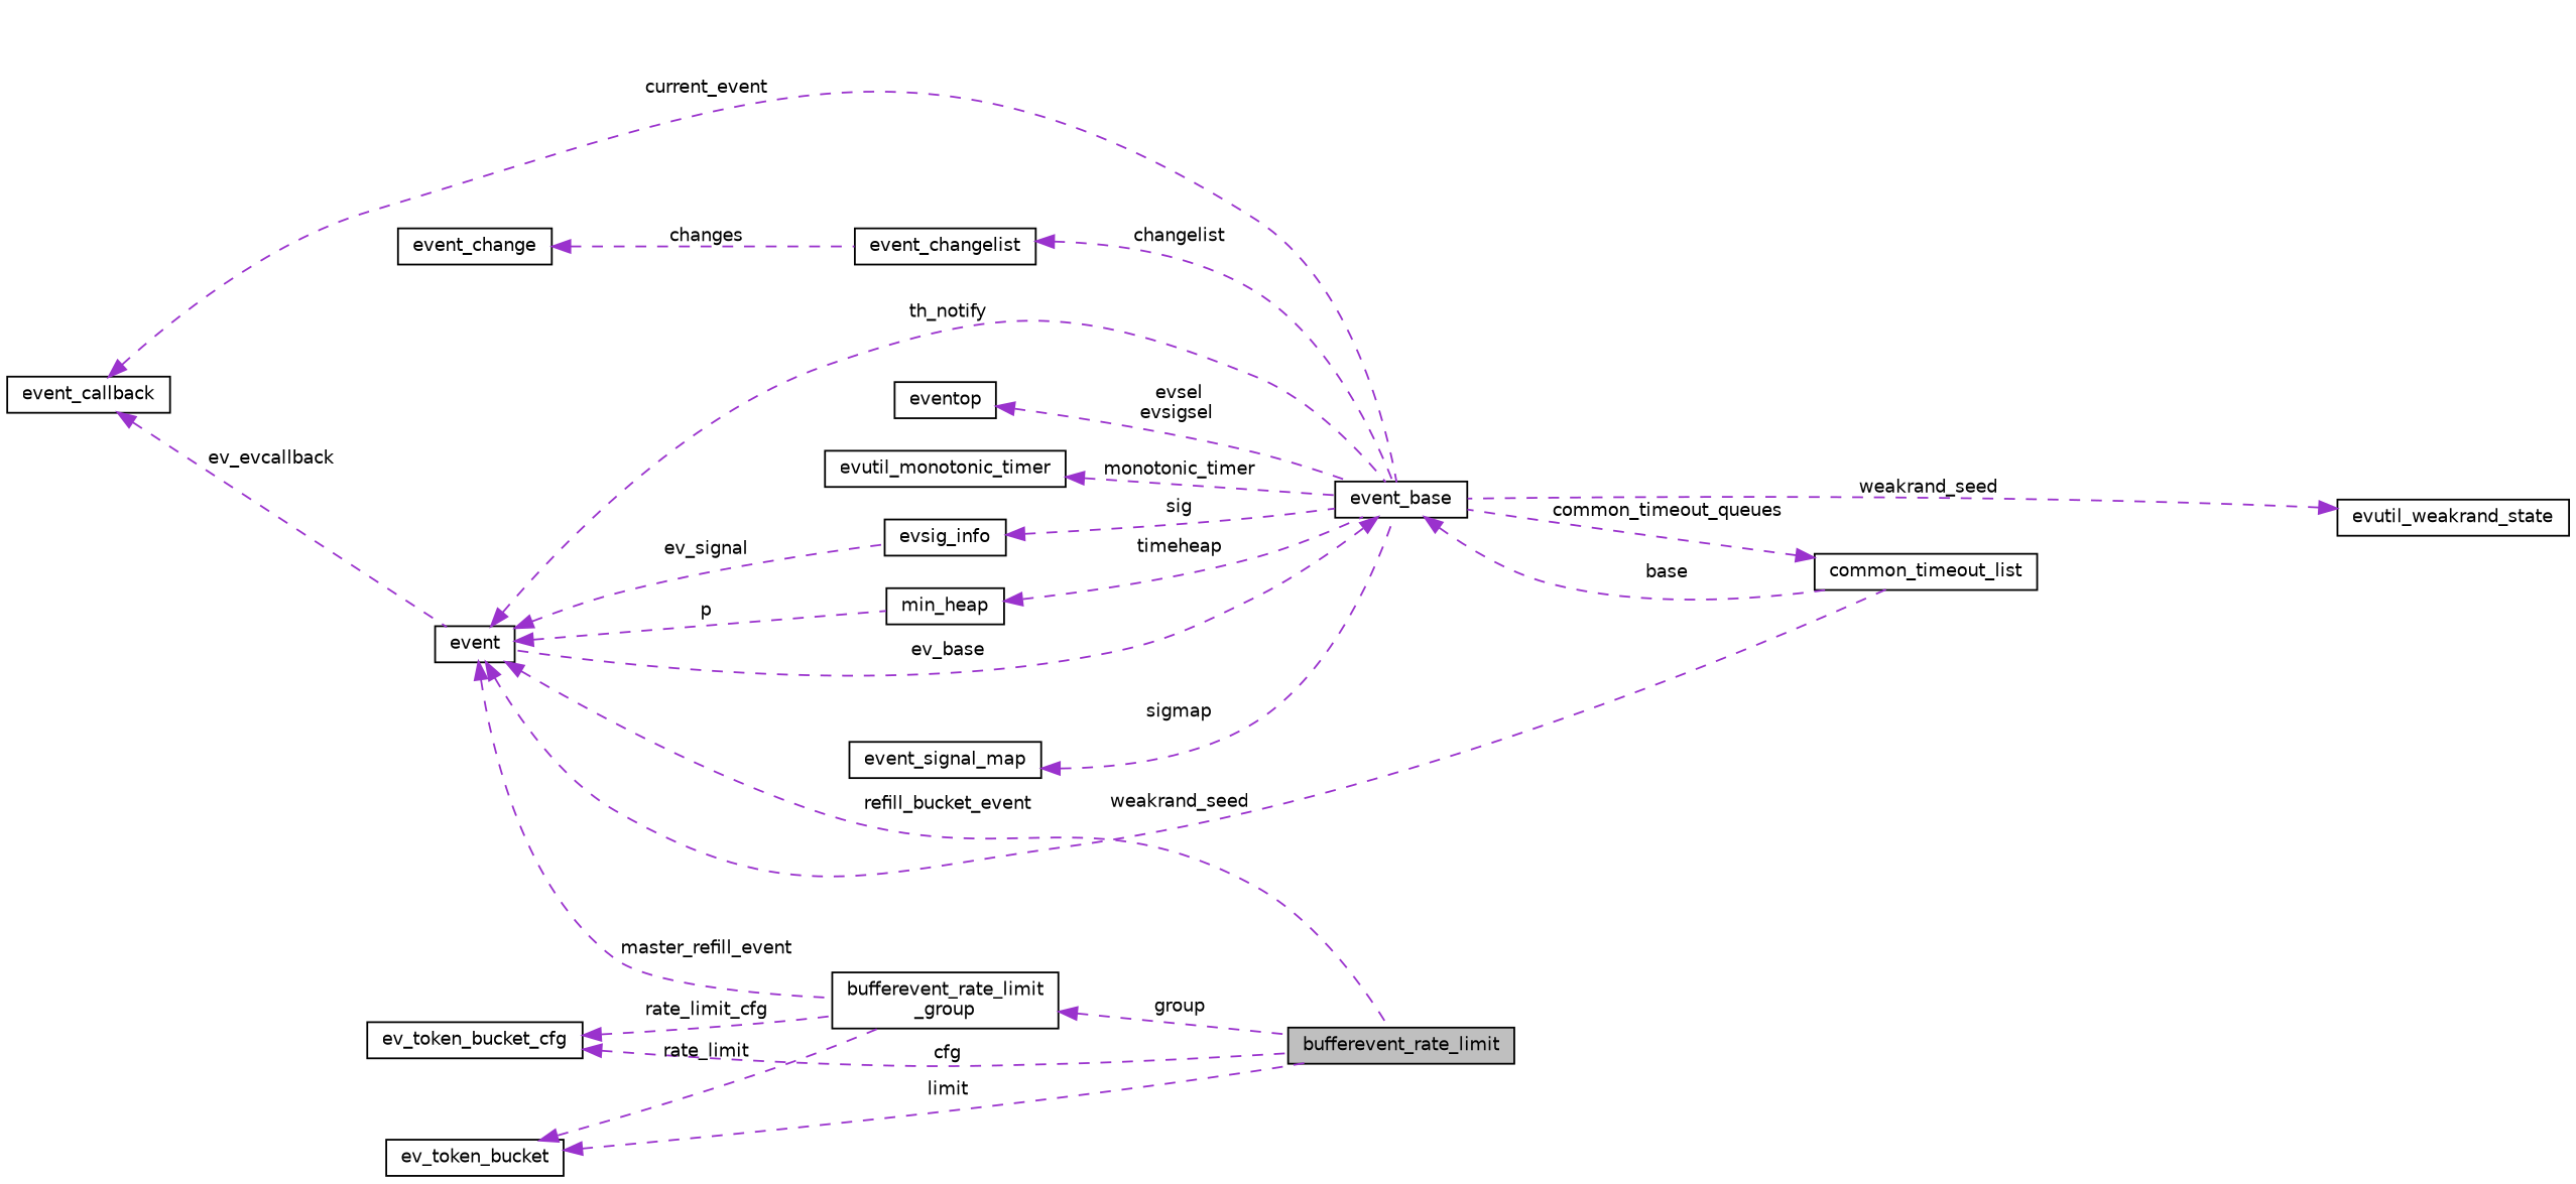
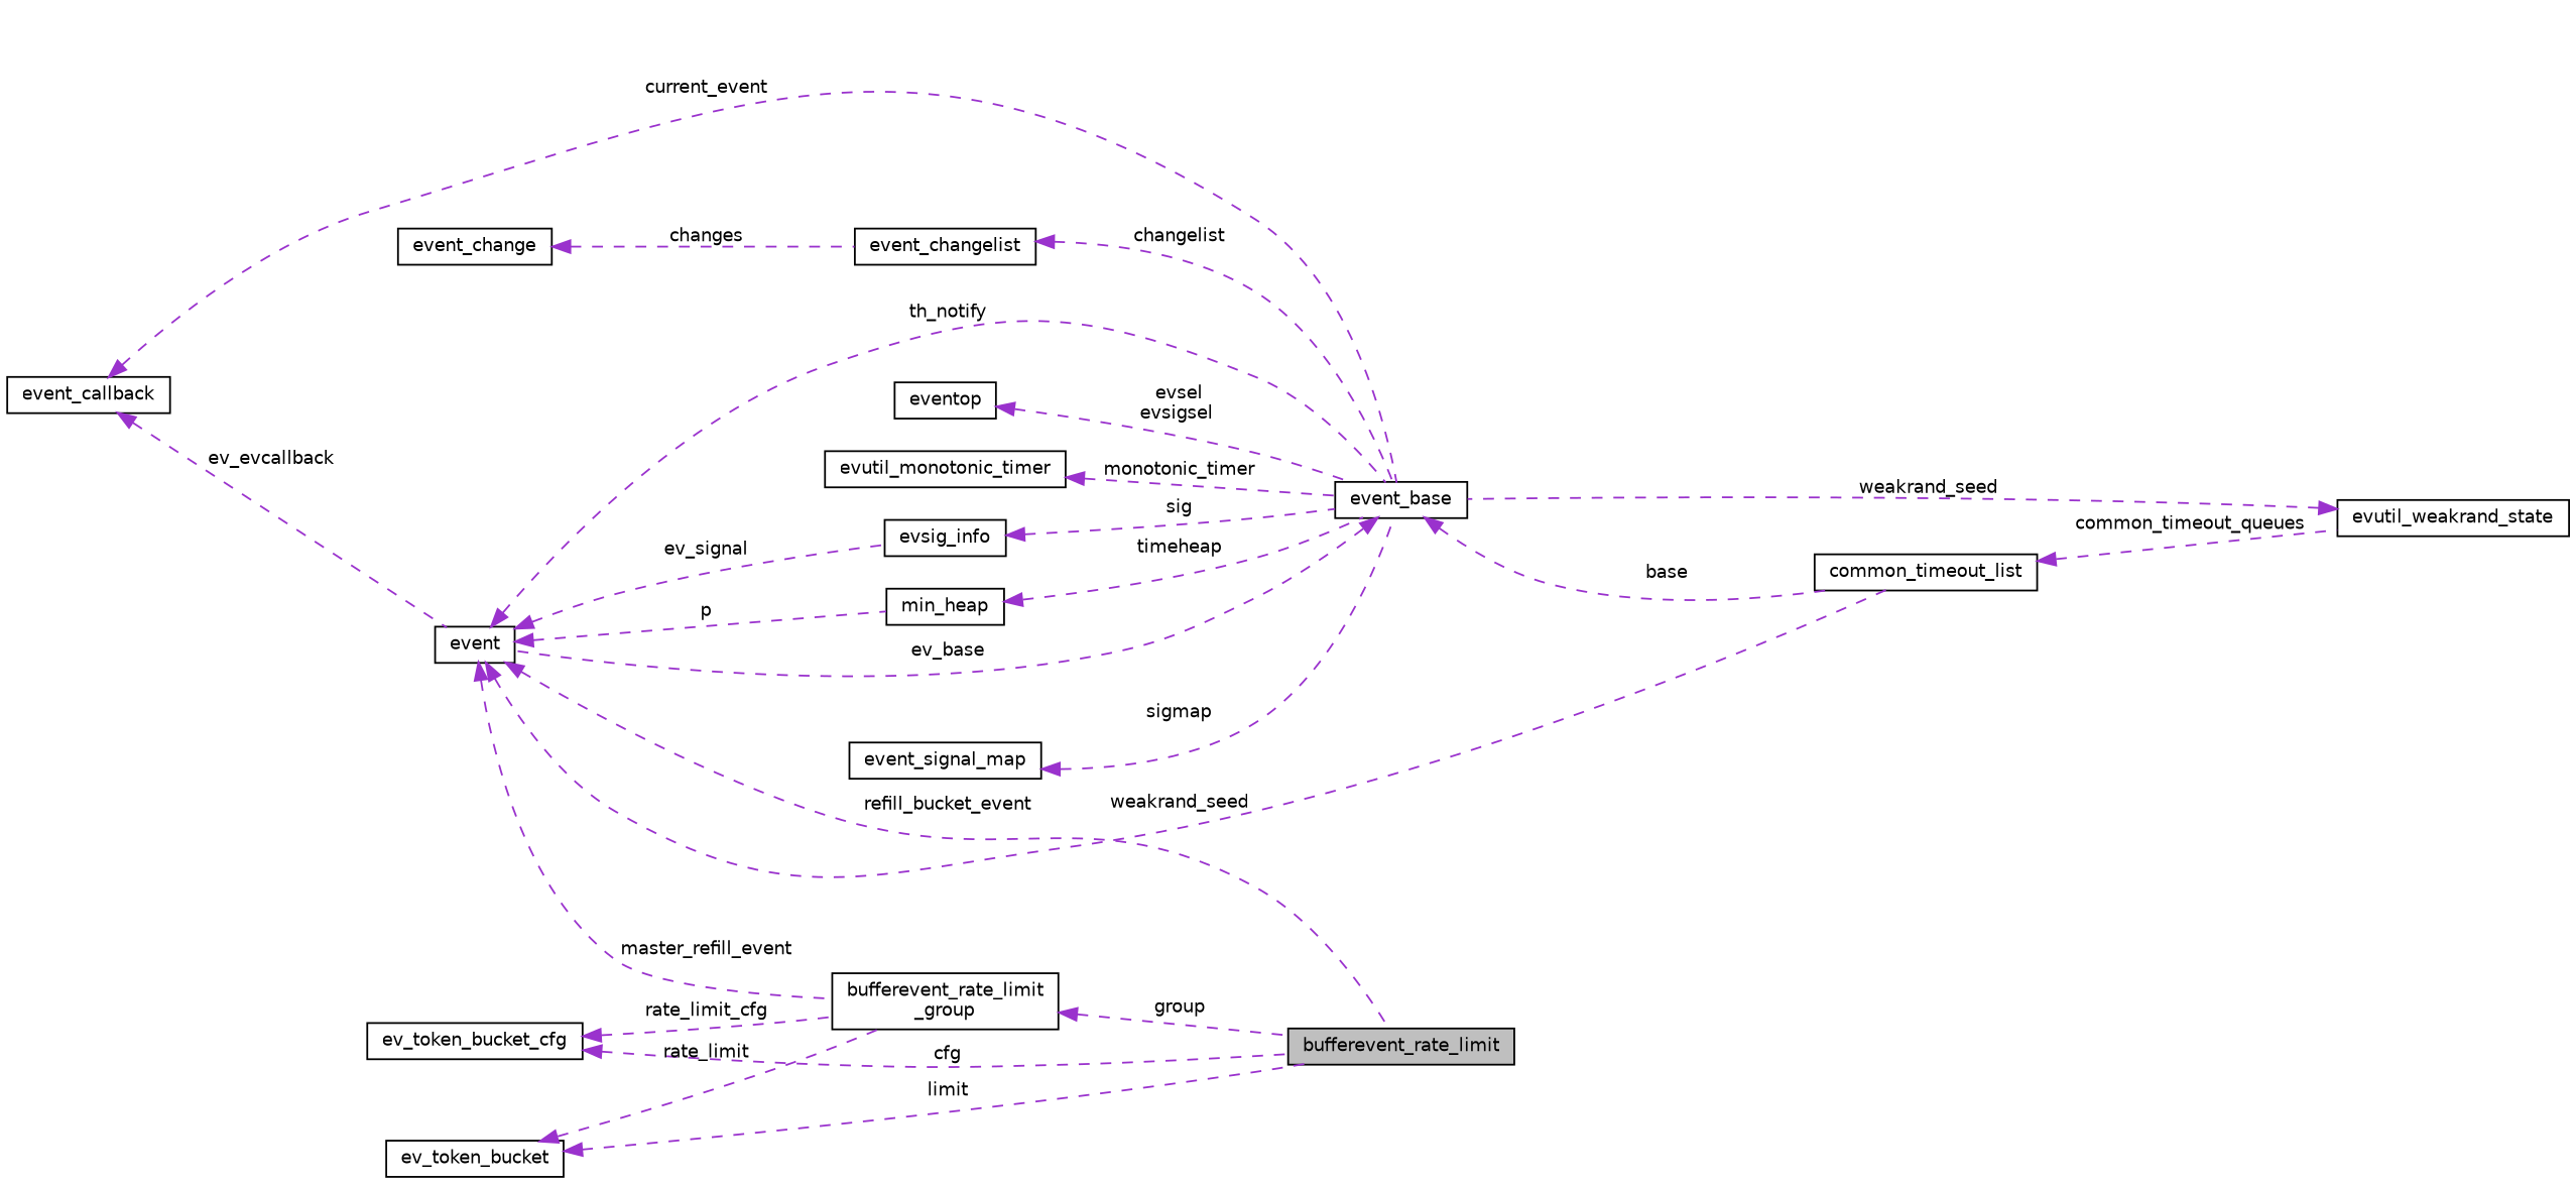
  digraph {
    rankdir=LR
    node [color=black fillcolor=white fontname=Helvetica fontsize=10 shape=record style=filled]
    edge [color=darkorchid3 dir=back fontname=Helvetica fontsize=10 labelfontname=Helvetica labelfontsize=10 style=dashed]
    n1 [fillcolor=grey75 fontcolor=black height=0.2 label=bufferevent_rate_limit width=0.4]
    n2 [height=0.2 label="bufferevent_rate_limit\l_group" width=0.4]
    n3 [height=0.2 label=event width=0.4]
    n4 [height=0.2 label=event_base width=0.4]
    n5 [height=0.2 label=evsig_info width=0.4]
    n6 [height=0.2 label=min_heap width=0.4]
    n7 [height=0.2 label=common_timeout_list width=0.4]
    n8 [height=0.2 label=event_callback width=0.4]
    n9 [height=0.2 label=eventop width=0.4]
    n10 [height=0.2 label=evutil_monotonic_timer width=0.4]
    n11 [height=0.2 label=event_signal_map width=0.4]
    n12 [height=0.2 label=event_changelist width=0.4]
    n13 [height=0.2 label=event_change width=0.4]
    n14 [height=0.2 label=evutil_weakrand_state width=0.4]
    n15 [height=0.2 label=ev_token_bucket_cfg width=0.4]
    n16 [height=0.2 label=ev_token_bucket width=0.4]
    n2 -> n1 [label=" group"]
    n3 -> n1 [label=" refill_bucket_event"]
    n3 -> n2 [label=" master_refill_event"]
    n3 -> n4 [label=" th_notify"]
    n3 -> n5 [label=" ev_signal"]
    n3 -> n6 [label=" p"]
    n3 -> n7 [label=" weakrand_seed"]
    n4 -> n3 [label=" ev_base"]
    n4 -> n7 [label=" base"]
    n5 -> n4 [label=" sig"]
    n6 -> n4 [label=" timeheap"]
-   n7 -> n4 [label=" common_timeout_queues"]
+   n7 -> n14 [label=" common_timeout_queues"]
    n8 -> n3 [label=" ev_evcallback"]
    n8 -> n4 [label=" current_event"]
    n9 -> n4 [label=" evsel\nevsigsel"]
    n10 -> n4 [label=" monotonic_timer"]
    n11 -> n4 [label=" sigmap"]
    n12 -> n4 [label=" changelist"]
    n13 -> n12 [label=" changes"]
    n14 -> n4 [label=" weakrand_seed"]
    n15 -> n1 [label=" cfg"]
    n15 -> n2 [label=" rate_limit_cfg"]
    n16 -> n1 [label=" limit"]
    n16 -> n2 [label=" rate_limit"]
  }
